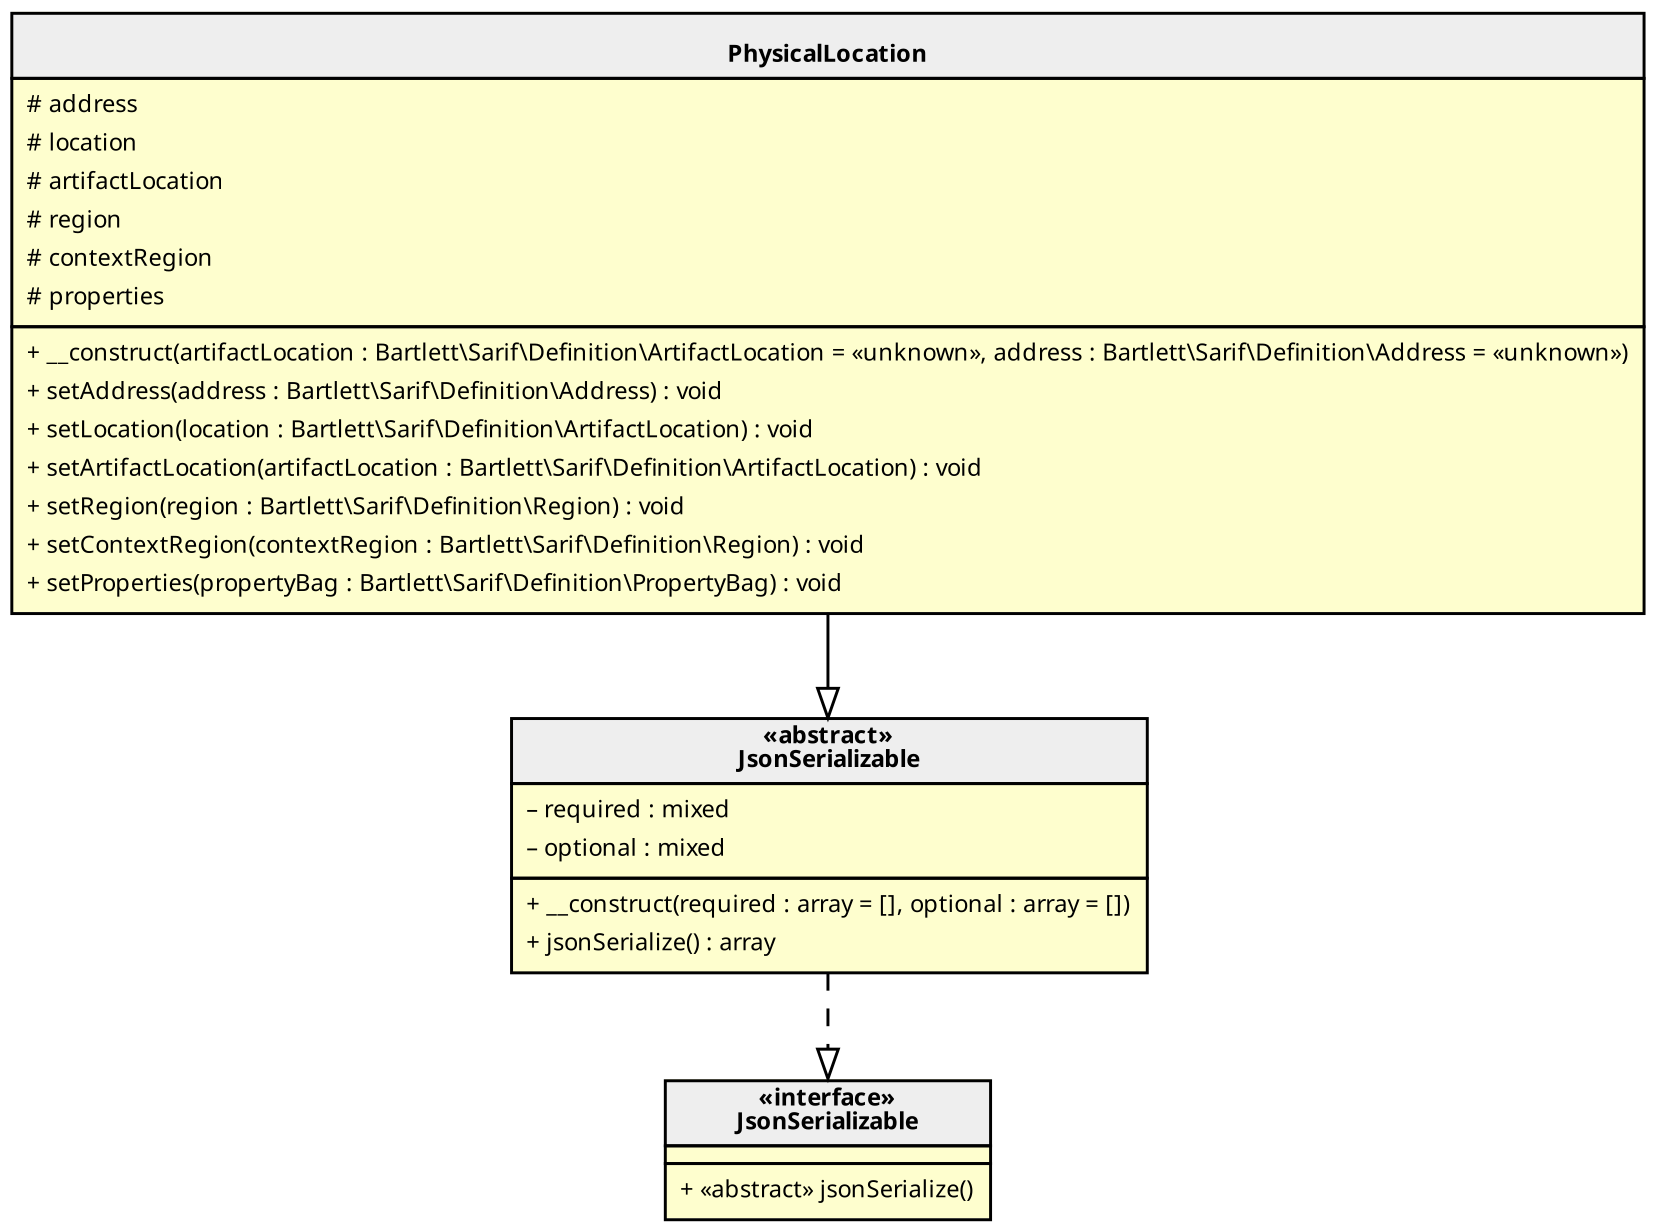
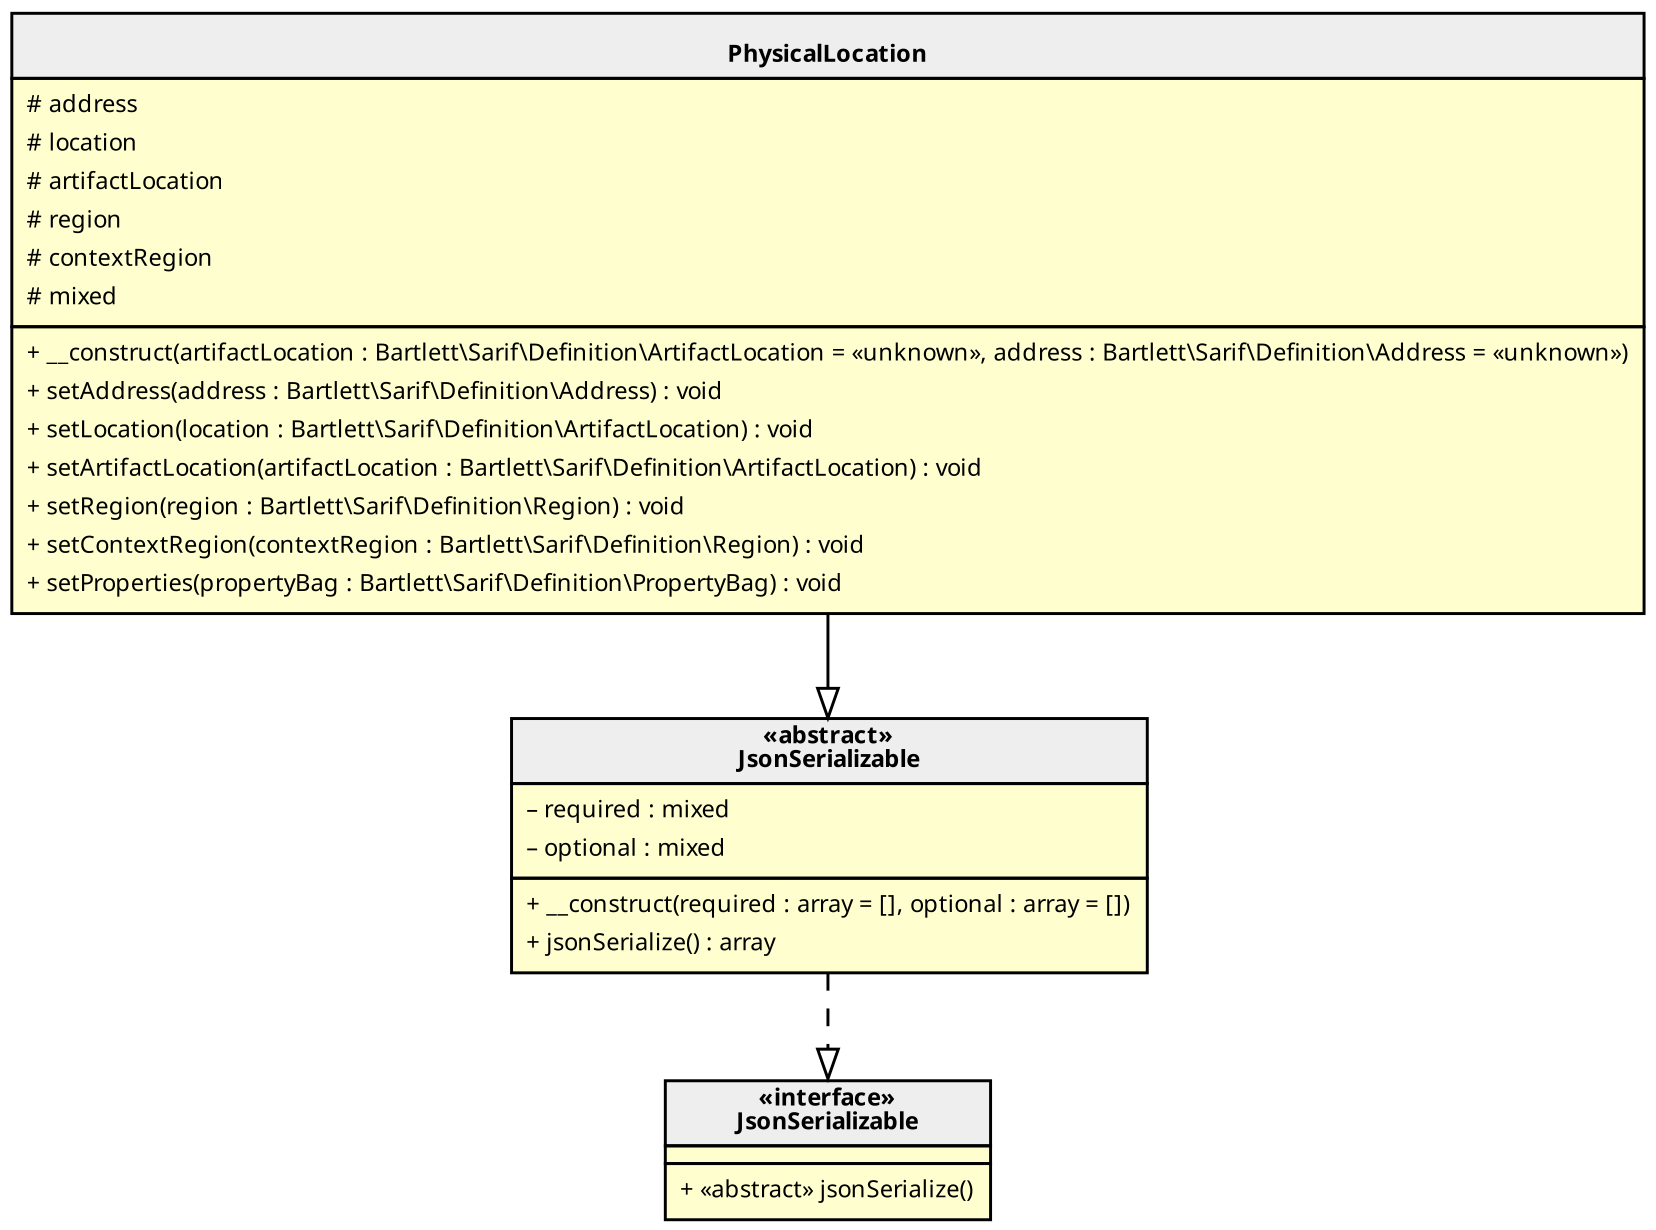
  digraph {
    rankdir=TB
    node [fillcolor="#FEFECE" fontname=Verdana fontsize=8 margin=0 shape=none style=filled]
    edge [arrowhead=empty fontname=Verdana fontsize=8]
    n1 [label=< <table cellspacing="0" border="0" cellborder="1">     <tr><td bgcolor="#eeeeee"><b>«abstract»<br/>JsonSerializable</b></td></tr>     <tr><td><table border="0" cellspacing="0" cellpadding="2">     <tr><td align="left">– required : mixed</td></tr>     <tr><td align="left">– optional : mixed</td></tr> </table></td></tr>     <tr><td><table border="0" cellspacing="0" cellpadding="2">     <tr><td align="left">+ __construct(required : array = [], optional : array = [])</td></tr>     <tr><td align="left">+ jsonSerialize() : array</td></tr> </table></td></tr> </table>>]
-   n2 [label=< <table cellspacing="0" border="0" cellborder="1">     <tr><td bgcolor="#eeeeee"><b><br/>PhysicalLocation</b></td></tr>     <tr><td><table border="0" cellspacing="0" cellpadding="2">     <tr><td align="left"># address</td></tr>     <tr><td align="left"># location</td></tr>     <tr><td align="left"># artifactLocation</td></tr>     <tr><td align="left"># region</td></tr>     <tr><td align="left"># contextRegion</td></tr>     <tr><td align="left"># properties</td></tr> </table></td></tr>     <tr><td><table border="0" cellspacing="0" cellpadding="2">     <tr><td align="left">+ __construct(artifactLocation : Bartlett\\Sarif\\Definition\\ArtifactLocation = «unknown», address : Bartlett\\Sarif\\Definition\\Address = «unknown»)</td></tr>     <tr><td align="left">+ setAddress(address : Bartlett\\Sarif\\Definition\\Address) : void</td></tr>     <tr><td align="left">+ setLocation(location : Bartlett\\Sarif\\Definition\\ArtifactLocation) : void</td></tr>     <tr><td align="left">+ setArtifactLocation(artifactLocation : Bartlett\\Sarif\\Definition\\ArtifactLocation) : void</td></tr>     <tr><td align="left">+ setRegion(region : Bartlett\\Sarif\\Definition\\Region) : void</td></tr>     <tr><td align="left">+ setContextRegion(contextRegion : Bartlett\\Sarif\\Definition\\Region) : void</td></tr>     <tr><td align="left">+ setProperties(propertyBag : Bartlett\\Sarif\\Definition\\PropertyBag) : void</td></tr> </table></td></tr> </table>>]
+   n2 [label=< <table cellspacing="0" border="0" cellborder="1">     <tr><td bgcolor="#eeeeee"><b><br/>PhysicalLocation</b></td></tr>     <tr><td><table border="0" cellspacing="0" cellpadding="2">     <tr><td align="left"># address</td></tr>     <tr><td align="left"># location</td></tr>     <tr><td align="left"># artifactLocation</td></tr>     <tr><td align="left"># region</td></tr>     <tr><td align="left"># contextRegion</td></tr>     <tr><td align="left"># mixed</td></tr> </table></td></tr>     <tr><td><table border="0" cellspacing="0" cellpadding="2">     <tr><td align="left">+ __construct(artifactLocation : Bartlett\\Sarif\\Definition\\ArtifactLocation = «unknown», address : Bartlett\\Sarif\\Definition\\Address = «unknown»)</td></tr>     <tr><td align="left">+ setAddress(address : Bartlett\\Sarif\\Definition\\Address) : void</td></tr>     <tr><td align="left">+ setLocation(location : Bartlett\\Sarif\\Definition\\ArtifactLocation) : void</td></tr>     <tr><td align="left">+ setArtifactLocation(artifactLocation : Bartlett\\Sarif\\Definition\\ArtifactLocation) : void</td></tr>     <tr><td align="left">+ setRegion(region : Bartlett\\Sarif\\Definition\\Region) : void</td></tr>     <tr><td align="left">+ setContextRegion(contextRegion : Bartlett\\Sarif\\Definition\\Region) : void</td></tr>     <tr><td align="left">+ setProperties(propertyBag : Bartlett\\Sarif\\Definition\\PropertyBag) : void</td></tr> </table></td></tr> </table>>]
    n3 [label=< <table cellspacing="0" border="0" cellborder="1">     <tr><td bgcolor="#eeeeee"><b>«interface»<br/>JsonSerializable</b></td></tr>     <tr><td></td></tr>     <tr><td><table border="0" cellspacing="0" cellpadding="2">     <tr><td align="left">+ «abstract» jsonSerialize()</td></tr> </table></td></tr> </table>>]
    subgraph sub_1 {
      bgcolor=Bisque
      label="Bartlett\\Sarif\\Internal"
      n1
    }
    subgraph sub_2 {
      bgcolor=BurlyWood
      label="Bartlett\\Sarif\\Definition"
      n2
    }
    subgraph sub_3 {
      label=0
      n3
    }
    n1 -> n3 [style=dashed]
    n2 -> n1 [style=filled]
  }
